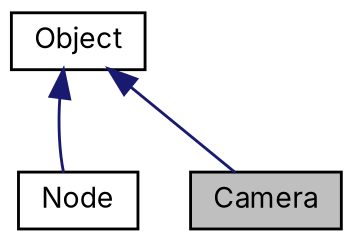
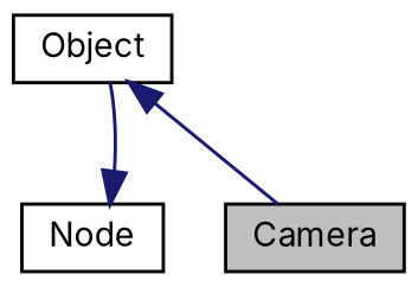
  digraph {
    fontname=Inter
    node [color=black fillcolor=white fontname=Inter fontsize=10 shape=record style=filled]
    edge [color=midnightblue dir=back fontname=Inter fontsize=10 labelfontname=Helvetica labelfontsize=10 style=solid]
    n1 [fillcolor=grey75 fontcolor=black height=0.2 label=Camera width=0.4]
    n2 [height=0.2 label="Node" width=0.4]
    n3 [height=0.2 label=Object width=0.4]
    n3 -> n1
-   n3 -> n2
+   n2 -> n3
  }
